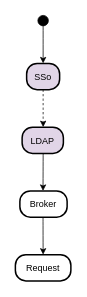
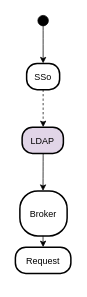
  <mxCell id="0" />
  <mxCell id="1" parent="0" />
  <mxCell id="2" value="" style="ellipse;fillColor=strokeColor;" vertex="1" parent="1"><mxGeometry x="50" y="20" width="14" height="14" as="geometry" /></mxCell>
- <mxCell id="3" value="SSo" style="rounded=1;arcSize=40;strokeWidth=2;fillColor=#e1d5e7;" vertex="1" parent="1"><mxGeometry x="35" y="84" width="44" height="35" as="geometry" /></mxCell>
+ <mxCell id="3" value="SSo" style="rounded=1;arcSize=40;strokeWidth=2" vertex="1" parent="1"><mxGeometry x="35" y="84" width="44" height="35" as="geometry" /></mxCell>
  <mxCell id="4" value="LDAP" style="rounded=1;arcSize=40;strokeWidth=2;fillColor=#e1d5e7;" vertex="1" parent="1"><mxGeometry x="29" y="169" width="55" height="35" as="geometry" /></mxCell>
- <mxCell id="5" value="Broker" style="rounded=1;arcSize=40;strokeWidth=2" vertex="1" parent="1"><mxGeometry x="26" y="254" width="63" height="35" as="geometry" /></mxCell>
- <mxCell id="6" value="Request" style="rounded=1;arcSize=40;strokeWidth=2" vertex="1" parent="1"><mxGeometry x="20" y="339" width="74" height="35" as="geometry" /></mxCell>
+ <mxCell id="5" value="Broker" style="rounded=1;arcSize=40;strokeWidth=2" vertex="1" parent="1"><mxGeometry x="26" y="254" width="63" height="60" as="geometry" /></mxCell>
+ <mxCell id="6" value="Request" style="rounded=1;arcSize=40;strokeWidth=2" vertex="1" parent="1"><mxGeometry x="20" y="329" width="74" height="35" as="geometry" /></mxCell>
  <mxCell id="7" value="" style="curved=1;startArrow=none;;exitX=0.51;exitY=1;entryX=0.5;entryY=0;" edge="1" parent="1" source="2" target="3"><mxGeometry relative="1" as="geometry"><Array as="points" /></mxGeometry></mxCell>
  <mxCell id="8" value="" style="curved=1;startArrow=none;exitX=0.5;exitY=1;entryX=0.51;entryY=0;dashed=1;" edge="1" parent="1" source="3" target="4"><mxGeometry relative="1" as="geometry"><Array as="points" /></mxGeometry></mxCell>
  <mxCell id="9" value="" style="curved=1;startArrow=none;;exitX=0.51;exitY=1;entryX=0.49;entryY=0;" edge="1" parent="1" source="4" target="5"><mxGeometry relative="1" as="geometry"><Array as="points" /></mxGeometry></mxCell>
  <mxCell id="10" value="" style="curved=1;startArrow=none;;exitX=0.49;exitY=1;entryX=0.5;entryY=0;" edge="1" parent="1" source="5" target="6"><mxGeometry relative="1" as="geometry"><Array as="points" /></mxGeometry></mxCell>
